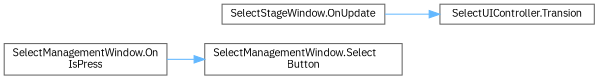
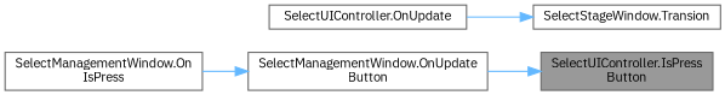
  digraph {
    fontname="IBM Plex Sans"
    rankdir=RL
    node [color=grey40 fillcolor=white fontname="IBM Plex Sans" fontsize=10 shape=box style=filled]
    edge [color=steelblue1 dir=back fontname="IBM Plex Sans" fontsize=10 labelfontname=Helvetica labelfontsize=10 style=solid]
-   n2 [height=0.2 label="SelectManagementWindow.Select\lButton" width=0.4]
+   n1 [color=gray40 fillcolor=grey60 fontcolor=black height=0.2 label="SelectUIController.IsPress\lButton" width=0.4]
+   n2 [height=0.2 label="SelectManagementWindow.OnUpdate\lButton" width=0.4]
    n3 [height=0.2 label="SelectManagementWindow.On\lIsPress" width=0.4]
-   n4 [height=0.2 label="SelectUIController.Transion" width=0.4]
-   n5 [height=0.2 label="SelectStageWindow.OnUpdate" width=0.4]
+   n4 [height=0.2 label="SelectStageWindow.Transion" width=0.4]
+   n5 [height=0.2 label="SelectUIController.OnUpdate" width=0.4]
+   n1 -> n2
    n2 -> n3
    n4 -> n5
  }
